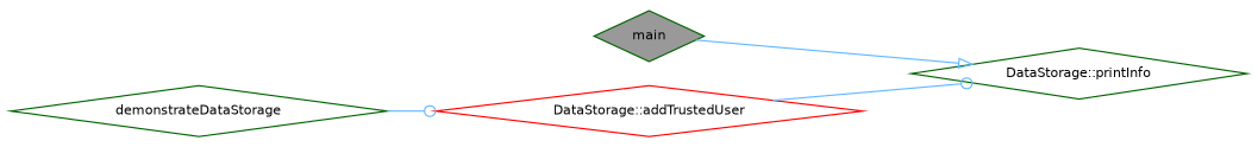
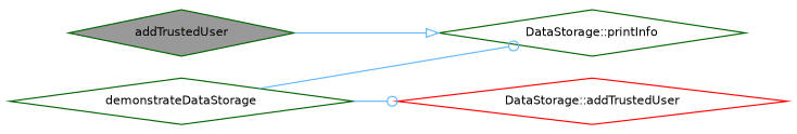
  digraph {
    rankdir=LR
    node [color=darkgreen fillcolor=white fontname=Helvetica fontsize=10 shape=diamond style=filled]
    edge [arrowhead=odot color=steelblue1 fontname=Helvetica fontsize=10 labelfontname=Helvetica labelfontsize=10 style=solid]
-   n1 [fillcolor=grey60 fontcolor=black height=0.2 label=main width=0.4]
+   n1 [fillcolor=grey60 fontcolor=black height=0.2 label=addTrustedUser width=0.4]
    n2 [height=0.2 label="DataStorage::printInfo" width=0.4]
    n3 [height=0.2 label=demonstrateDataStorage width=0.4]
    n4 [color=red height=0.2 label="DataStorage::addTrustedUser" width=0.4]
    n1 -> n2 [arrowhead=onormal]
-   n4 -> n2
+   n3 -> n2
    n3 -> n4
  }
